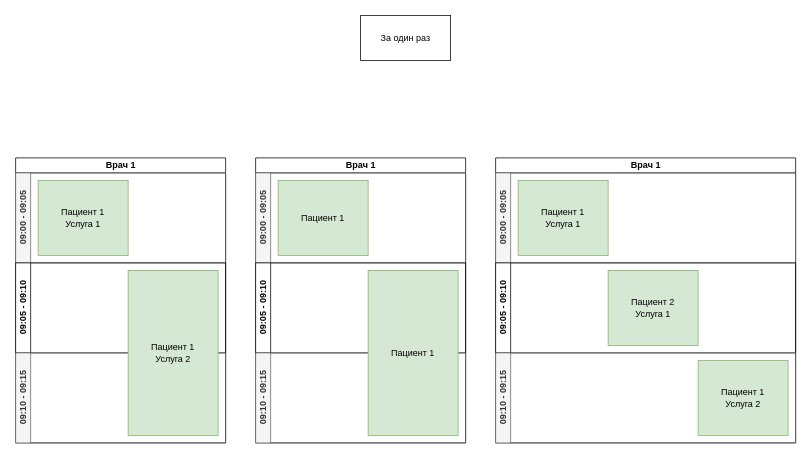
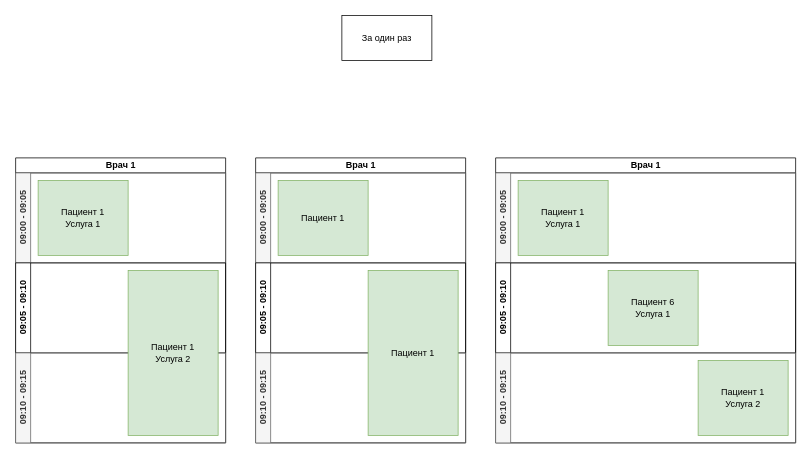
  <mxCell id="0" />
  <mxCell id="1" parent="0" />
  <mxCell id="2" value="Врач 1" style="swimlane;childLayout=stackLayout;resizeParent=1;resizeParentMax=0;horizontal=1;startSize=20;horizontalStack=0;html=1;" vertex="1" parent="1"><mxGeometry x="20" y="210" width="280" height="380" as="geometry" /></mxCell>
  <mxCell id="3" value="09:00 - 09:05" style="swimlane;startSize=20;horizontal=0;html=1;fillColor=#f5f5f5;fontColor=#333333;strokeColor=#666666;" vertex="1" parent="2"><mxGeometry y="20" width="280" height="120" as="geometry" /></mxCell>
  <mxCell id="4" value="09:05 - 09:10" style="swimlane;startSize=20;horizontal=0;html=1;" vertex="1" parent="2"><mxGeometry y="140" width="280" height="120" as="geometry" /></mxCell>
  <mxCell id="5" value="Пациент 1&lt;br&gt;Услуга 1" style="rounded=0;whiteSpace=wrap;html=1;fillColor=#d5e8d4;strokeColor=#82b366;" vertex="1" parent="4"><mxGeometry x="30" y="-110" width="120" height="100" as="geometry" /></mxCell>
  <mxCell id="6" value="09:10 - 09:15" style="swimlane;startSize=20;horizontal=0;html=1;fillColor=#f5f5f5;fontColor=#333333;strokeColor=#666666;" vertex="1" parent="2"><mxGeometry y="260" width="280" height="120" as="geometry" /></mxCell>
  <mxCell id="7" value="Пациент 1&lt;br&gt;Услуга 2" style="rounded=0;whiteSpace=wrap;html=1;fillColor=#d5e8d4;strokeColor=#82b366;" vertex="1" parent="6"><mxGeometry x="150" y="-110" width="120" height="220" as="geometry" /></mxCell>
  <mxCell id="8" value="Врач 1" style="swimlane;childLayout=stackLayout;resizeParent=1;resizeParentMax=0;horizontal=1;startSize=20;horizontalStack=0;html=1;" vertex="1" parent="1"><mxGeometry x="340" y="210" width="280" height="380" as="geometry" /></mxCell>
  <mxCell id="9" value="09:00 - 09:05" style="swimlane;startSize=20;horizontal=0;html=1;fillColor=#f5f5f5;fontColor=#333333;strokeColor=#666666;" vertex="1" parent="8"><mxGeometry y="20" width="280" height="120" as="geometry" /></mxCell>
  <mxCell id="10" value="09:05 - 09:10" style="swimlane;startSize=20;horizontal=0;html=1;" vertex="1" parent="8"><mxGeometry y="140" width="280" height="120" as="geometry" /></mxCell>
  <mxCell id="11" value="Пациент 1" style="rounded=0;whiteSpace=wrap;html=1;fillColor=#d5e8d4;strokeColor=#82b366;" vertex="1" parent="10"><mxGeometry x="30" y="-110" width="120" height="100" as="geometry" /></mxCell>
  <mxCell id="12" value="09:10 - 09:15" style="swimlane;startSize=20;horizontal=0;html=1;fillColor=#f5f5f5;fontColor=#333333;strokeColor=#666666;" vertex="1" parent="8"><mxGeometry y="260" width="280" height="120" as="geometry" /></mxCell>
  <mxCell id="13" value="Пациент 1" style="rounded=0;whiteSpace=wrap;html=1;fillColor=#d5e8d4;strokeColor=#82b366;" vertex="1" parent="12"><mxGeometry x="150" y="-110" width="120" height="220" as="geometry" /></mxCell>
  <mxCell id="14" value="Врач 1" style="swimlane;childLayout=stackLayout;resizeParent=1;resizeParentMax=0;horizontal=1;startSize=20;horizontalStack=0;html=1;" vertex="1" parent="1"><mxGeometry x="660" y="210" width="400" height="380" as="geometry" /></mxCell>
  <mxCell id="15" value="09:00 - 09:05" style="swimlane;startSize=20;horizontal=0;html=1;fillColor=#f5f5f5;fontColor=#333333;strokeColor=#666666;" vertex="1" parent="14"><mxGeometry y="20" width="400" height="120" as="geometry" /></mxCell>
  <mxCell id="16" value="09:05 - 09:10" style="swimlane;startSize=20;horizontal=0;html=1;" vertex="1" parent="14"><mxGeometry y="140" width="400" height="120" as="geometry" /></mxCell>
  <mxCell id="17" value="Пациент 1&lt;br&gt;Услуга 1" style="rounded=0;whiteSpace=wrap;html=1;fillColor=#d5e8d4;strokeColor=#82b366;" vertex="1" parent="16"><mxGeometry x="30" y="-110" width="120" height="100" as="geometry" /></mxCell>
  <mxCell id="18" value="09:10 - 09:15" style="swimlane;startSize=20;horizontal=0;html=1;fillColor=#f5f5f5;fontColor=#333333;strokeColor=#666666;" vertex="1" parent="14"><mxGeometry y="260" width="400" height="120" as="geometry" /></mxCell>
- <mxCell id="19" value="Пациент 2&lt;br&gt;Услуга 1" style="rounded=0;whiteSpace=wrap;html=1;fillColor=#d5e8d4;strokeColor=#82b366;" vertex="1" parent="18"><mxGeometry x="150" y="-110" width="120" height="100" as="geometry" /></mxCell>
+ <mxCell id="19" value="Пациент 6&lt;br&gt;Услуга 1" style="rounded=0;whiteSpace=wrap;html=1;fillColor=#d5e8d4;strokeColor=#82b366;" vertex="1" parent="18"><mxGeometry x="150" y="-110" width="120" height="100" as="geometry" /></mxCell>
  <mxCell id="20" value="Пациент 1&lt;br&gt;Услуга 2" style="rounded=0;whiteSpace=wrap;html=1;fillColor=#d5e8d4;strokeColor=#82b366;" vertex="1" parent="18"><mxGeometry x="270" y="10" width="120" height="100" as="geometry" /></mxCell>
- <mxCell id="21" value="За один раз" style="rounded=0;whiteSpace=wrap;html=1;" vertex="1" parent="1"><mxGeometry x="480" y="20" width="120" height="60" as="geometry" /></mxCell>
+ <mxCell id="21" value="За один раз" style="rounded=0;whiteSpace=wrap;html=1;" vertex="1" parent="1"><mxGeometry x="455" y="20" width="120" height="60" as="geometry" /></mxCell>
